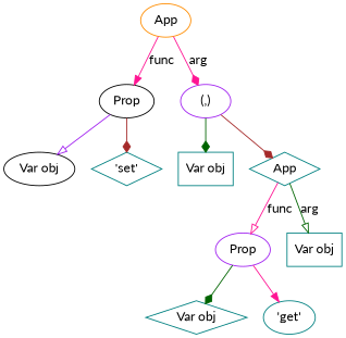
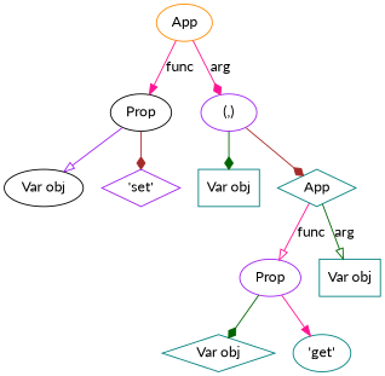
  digraph {
    fontname=Lato
    node [color=teal shape=ellipse fontname=Lato]
    edge [color=deeppink arrowhead=diamond fontname=Lato]
    n1 [label=Prop color=black]
    n2 [label="Var obj" color=black]
-   n3 [label="'set'" shape=diamond]
+   n3 [label="'set'" color=purple shape=diamond]
    n4 [label=App color=darkorange]
    n5 [label="(,)" color=purple]
    n6 [label="Var obj" shape=box]
    n7 [label=App shape=diamond]
    n8 [label=Prop color=purple]
    n9 [label="Var obj" shape=box]
    n10 [label="Var obj" shape=diamond]
    n11 [label="'get'"]
    n1 -> n2 [color=purple arrowhead=onormal]
    n1 -> n3 [color=brown]
    n4 -> n1 [label=func arrowhead=normal]
    n4 -> n5 [label=arg]
    n5 -> n6 [color=darkgreen]
    n5 -> n7 [color=brown]
    n7 -> n8 [label=func arrowhead=onormal]
    n7 -> n9 [label=arg color=darkgreen arrowhead=onormal]
    n8 -> n10 [color=darkgreen]
    n8 -> n11 [arrowhead=normal]
  }
